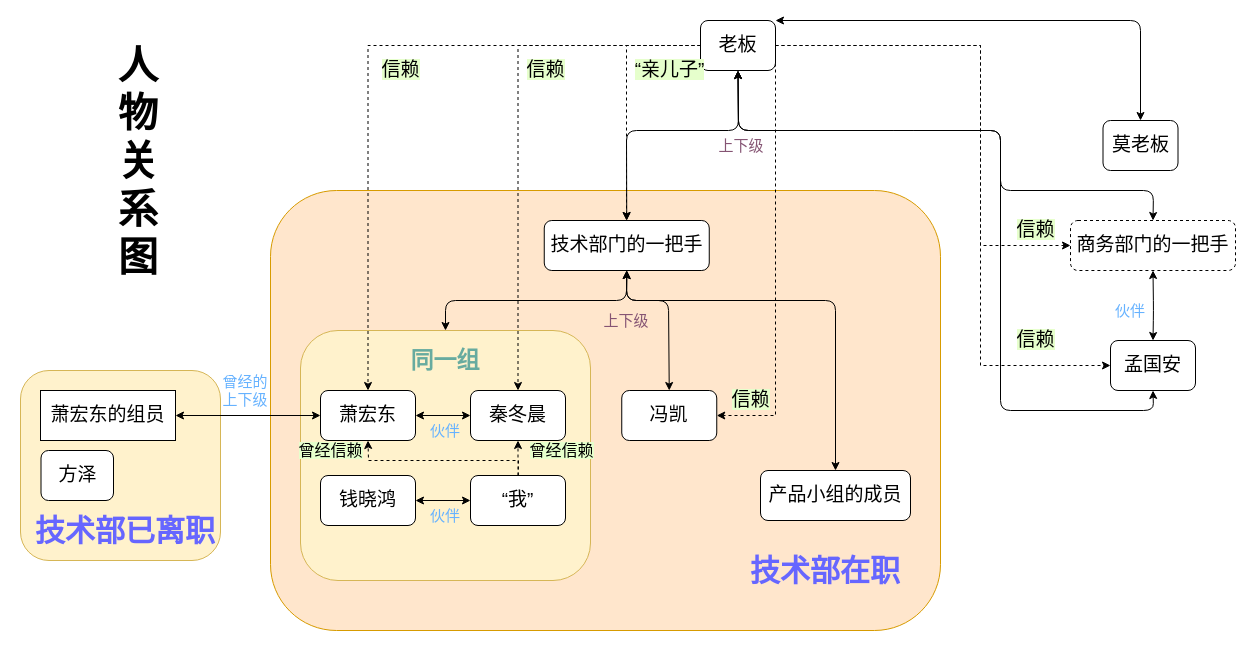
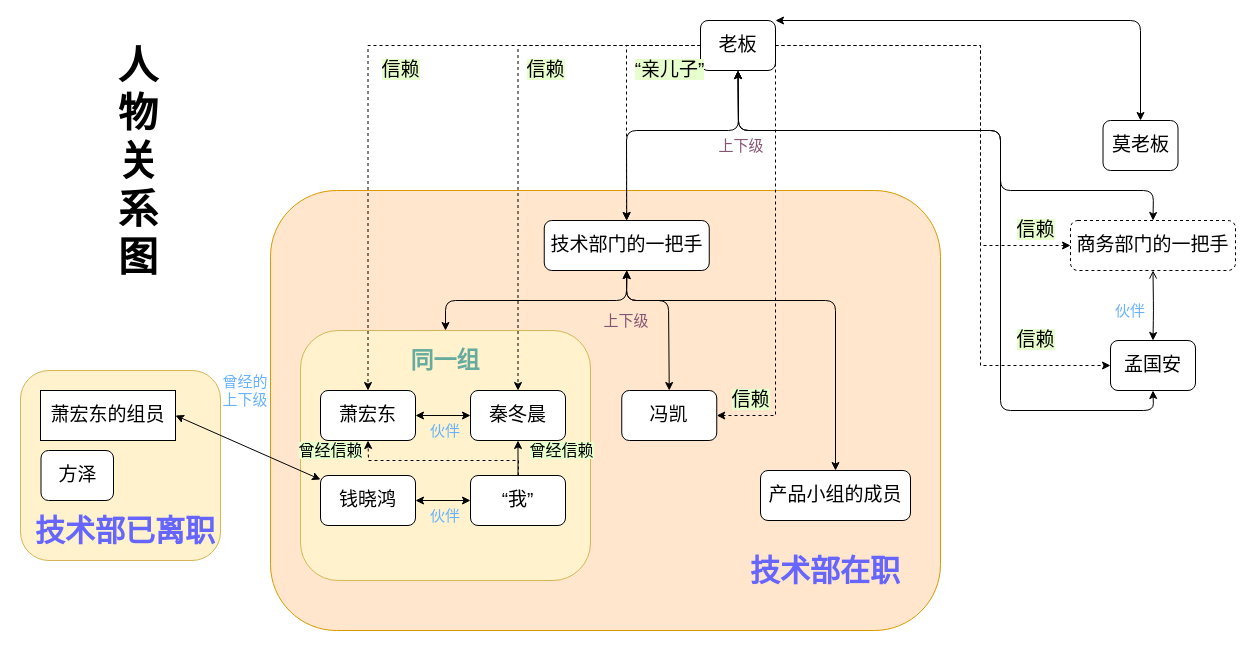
  <mxCell id="0" />
  <mxCell id="1" parent="0" />
  <mxCell id="2" value="" style="rounded=1;whiteSpace=wrap;html=1;fillColor=#fff2cc;strokeColor=#d6b656;" vertex="1" parent="1"><mxGeometry x="20" y="370" width="200" height="190" as="geometry" /></mxCell>
  <mxCell id="3" value="" style="rounded=1;whiteSpace=wrap;html=1;fillColor=#ffe6cc;strokeColor=#d79b00;" vertex="1" parent="1"><mxGeometry x="270" y="190" width="670" height="440" as="geometry" /></mxCell>
  <mxCell id="4" value="" style="rounded=1;whiteSpace=wrap;html=1;fillColor=#fff2cc;strokeColor=#d6b656;" vertex="1" parent="1"><mxGeometry x="300" y="330" width="290" height="250" as="geometry" /></mxCell>
  <mxCell id="5" value="&lt;font style=&quot;font-size: 19px&quot;&gt;技术部门的一把手&lt;/font&gt;" style="rounded=1;whiteSpace=wrap;html=1;" vertex="1" parent="1"><mxGeometry x="543.75" y="220" width="165" height="50" as="geometry" /></mxCell>
  <mxCell id="6" value="&lt;font style=&quot;font-size: 19px&quot;&gt;萧宏东&lt;/font&gt;" style="rounded=1;whiteSpace=wrap;html=1;" vertex="1" parent="1"><mxGeometry x="320" y="390" width="95" height="50" as="geometry" /></mxCell>
  <mxCell id="7" value="&lt;font style=&quot;font-size: 19px&quot;&gt;秦冬晨&lt;/font&gt;" style="rounded=1;whiteSpace=wrap;html=1;" vertex="1" parent="1"><mxGeometry x="470" y="390" width="95" height="50" as="geometry" /></mxCell>
  <mxCell id="8" value="" style="endArrow=classic;startArrow=classic;html=1;exitX=0;exitY=0.5;exitDx=0;exitDy=0;entryX=1;entryY=0.5;entryDx=0;entryDy=0;" edge="1" parent="1" source="7" target="6"><mxGeometry width="50" height="50" relative="1" as="geometry"><mxPoint x="840" y="800" as="sourcePoint" /><mxPoint x="880" y="740" as="targetPoint" /></mxGeometry></mxCell>
  <mxCell id="9" value="&lt;font style=&quot;font-size: 15px&quot; color=&quot;#66b2ff&quot;&gt;伙伴&lt;/font&gt;" style="text;html=1;strokeColor=none;fillColor=none;align=center;verticalAlign=middle;whiteSpace=wrap;rounded=0;" vertex="1" parent="1"><mxGeometry x="425" y="420" width="40" height="20" as="geometry" /></mxCell>
  <mxCell id="10" value="&lt;span style=&quot;font-size: 19px&quot;&gt;冯凯&lt;/span&gt;" style="rounded=1;whiteSpace=wrap;html=1;" vertex="1" parent="1"><mxGeometry x="621.25" y="390" width="95" height="50" as="geometry" /></mxCell>
  <mxCell id="11" value="&lt;span style=&quot;font-size: 19px&quot;&gt;萧宏东的组员&lt;/span&gt;" style="whiteSpace=wrap;html=1;rounded=0;" vertex="1" parent="1"><mxGeometry x="40" y="390" width="135" height="50" as="geometry" /></mxCell>
  <mxCell id="12" value="&lt;font color=&quot;#66b2ff&quot;&gt;&lt;span style=&quot;font-size: 15px&quot;&gt;曾经的上下级&lt;/span&gt;&lt;/font&gt;" style="text;html=1;strokeColor=none;fillColor=none;align=center;verticalAlign=middle;whiteSpace=wrap;rounded=0;" vertex="1" parent="1"><mxGeometry x="220" y="380" width="50" height="20" as="geometry" /></mxCell>
- <mxCell id="13" value="" style="endArrow=classic;startArrow=classic;html=1;exitX=1;exitY=0.5;exitDx=0;exitDy=0;entryX=0;entryY=0.5;entryDx=0;entryDy=0;" edge="1" parent="1" source="11" target="6"><mxGeometry width="50" height="50" relative="1" as="geometry"><mxPoint x="840" y="790" as="sourcePoint" /><mxPoint x="890" y="740" as="targetPoint" /></mxGeometry></mxCell>
+ <mxCell id="13" value="" style="endArrow=classic;startArrow=classic;html=1;exitX=1;exitY=0.5;exitDx=0;exitDy=0;" edge="1" parent="1" source="11" target="33"><mxGeometry width="50" height="50" relative="1" as="geometry"><mxPoint x="840" y="790" as="sourcePoint" /><mxPoint x="890" y="740" as="targetPoint" /></mxGeometry></mxCell>
  <mxCell id="14" value="&lt;font size=&quot;1&quot; color=&quot;#67ab9f&quot;&gt;&lt;b style=&quot;font-size: 23px&quot;&gt;同一组&lt;/b&gt;&lt;/font&gt;" style="text;html=1;strokeColor=none;fillColor=none;align=center;verticalAlign=middle;whiteSpace=wrap;rounded=0;" vertex="1" parent="1"><mxGeometry x="346.25" y="350" width="197.5" height="20" as="geometry" /></mxCell>
  <mxCell id="15" value="" style="endArrow=classic;startArrow=classic;html=1;entryX=0.5;entryY=1;entryDx=0;entryDy=0;exitX=0.5;exitY=0;exitDx=0;exitDy=0;" edge="1" parent="1" source="4" target="5"><mxGeometry width="50" height="50" relative="1" as="geometry"><mxPoint x="840" y="740" as="sourcePoint" /><mxPoint x="890" y="690" as="targetPoint" /><Array as="points"><mxPoint x="445" y="300" /><mxPoint x="626" y="300" /></Array></mxGeometry></mxCell>
  <mxCell id="16" value="&lt;span style=&quot;font-size: 15px&quot;&gt;&lt;font color=&quot;#855473&quot;&gt;上下级&lt;/font&gt;&lt;/span&gt;" style="text;html=1;strokeColor=none;fillColor=none;align=center;verticalAlign=middle;whiteSpace=wrap;rounded=0;" vertex="1" parent="1"><mxGeometry x="601.25" y="310" width="50" height="20" as="geometry" /></mxCell>
  <mxCell id="17" value="" style="endArrow=classic;startArrow=classic;html=1;entryX=0.5;entryY=1;entryDx=0;entryDy=0;exitX=0.5;exitY=0;exitDx=0;exitDy=0;" edge="1" parent="1" source="10" target="5"><mxGeometry width="50" height="50" relative="1" as="geometry"><mxPoint x="650" y="360" as="sourcePoint" /><mxPoint x="650" y="300" as="targetPoint" /><Array as="points"><mxPoint x="668" y="300" /><mxPoint x="626" y="300" /></Array></mxGeometry></mxCell>
  <mxCell id="18" value="&lt;span style=&quot;font-size: 19px&quot;&gt;产品小组的成员&lt;/span&gt;" style="rounded=1;whiteSpace=wrap;html=1;" vertex="1" parent="1"><mxGeometry x="760" y="470" width="150" height="50" as="geometry" /></mxCell>
  <mxCell id="19" value="" style="endArrow=classic;startArrow=classic;html=1;exitX=0.5;exitY=0;exitDx=0;exitDy=0;entryX=0.5;entryY=1;entryDx=0;entryDy=0;" edge="1" parent="1" source="18" target="5"><mxGeometry width="50" height="50" relative="1" as="geometry"><mxPoint x="800" y="340" as="sourcePoint" /><mxPoint x="600" y="230" as="targetPoint" /><Array as="points"><mxPoint x="835" y="300" /><mxPoint x="626" y="300" /></Array></mxGeometry></mxCell>
  <mxCell id="20" value="&lt;span style=&quot;font-size: 19px&quot;&gt;方泽&lt;/span&gt;" style="rounded=1;whiteSpace=wrap;html=1;" vertex="1" parent="1"><mxGeometry x="40.5" y="450" width="72.5" height="50" as="geometry" /></mxCell>
  <mxCell id="21" value="&lt;b&gt;&lt;font style=&quot;font-size: 30px&quot; color=&quot;#6666ff&quot;&gt;技术部在职&lt;/font&gt;&lt;/b&gt;" style="text;html=1;strokeColor=none;fillColor=none;align=center;verticalAlign=middle;whiteSpace=wrap;rounded=0;" vertex="1" parent="1"><mxGeometry x="740" y="560" width="170" height="20" as="geometry" /></mxCell>
  <mxCell id="22" value="&lt;b&gt;&lt;font style=&quot;font-size: 30px&quot; color=&quot;#6666ff&quot;&gt;技术部已离职&lt;/font&gt;&lt;/b&gt;" style="text;html=1;strokeColor=none;fillColor=none;align=center;verticalAlign=middle;whiteSpace=wrap;rounded=0;" vertex="1" parent="1"><mxGeometry x="30" y="520" width="190" height="20" as="geometry" /></mxCell>
  <mxCell id="23" value="&lt;font style=&quot;font-size: 19px&quot;&gt;商务部门的一把手&lt;/font&gt;" style="rounded=1;whiteSpace=wrap;html=1;dashed=1;" vertex="1" parent="1"><mxGeometry x="1070" y="220" width="165" height="50" as="geometry" /></mxCell>
  <mxCell id="24" value="&lt;font style=&quot;font-size: 19px&quot;&gt;孟国安&lt;/font&gt;" style="rounded=1;whiteSpace=wrap;html=1;" vertex="1" parent="1"><mxGeometry x="1110" y="340" width="85" height="50" as="geometry" /></mxCell>
  <mxCell id="25" style="edgeStyle=orthogonalEdgeStyle;rounded=0;orthogonalLoop=1;jettySize=auto;html=1;dashed=1;" edge="1" parent="1" source="31" target="5"><mxGeometry relative="1" as="geometry"><Array as="points"><mxPoint x="626" y="45" /></Array></mxGeometry></mxCell>
  <mxCell id="26" style="edgeStyle=orthogonalEdgeStyle;rounded=0;orthogonalLoop=1;jettySize=auto;html=1;entryX=0.5;entryY=0;entryDx=0;entryDy=0;dashed=1;" edge="1" parent="1" source="31" target="6"><mxGeometry relative="1" as="geometry" /></mxCell>
  <mxCell id="27" style="edgeStyle=orthogonalEdgeStyle;rounded=0;orthogonalLoop=1;jettySize=auto;html=1;dashed=1;" edge="1" parent="1" source="31" target="7"><mxGeometry relative="1" as="geometry" /></mxCell>
  <mxCell id="28" style="edgeStyle=orthogonalEdgeStyle;rounded=0;orthogonalLoop=1;jettySize=auto;html=1;entryX=0;entryY=0.5;entryDx=0;entryDy=0;dashed=1;" edge="1" parent="1" source="31" target="23"><mxGeometry relative="1" as="geometry"><Array as="points"><mxPoint x="980" y="45" /><mxPoint x="980" y="245" /></Array></mxGeometry></mxCell>
  <mxCell id="29" style="edgeStyle=none;rounded=0;orthogonalLoop=1;jettySize=auto;html=1;entryX=0;entryY=0.5;entryDx=0;entryDy=0;dashed=1;exitX=1;exitY=0.5;exitDx=0;exitDy=0;" edge="1" parent="1" source="31" target="24"><mxGeometry relative="1" as="geometry"><Array as="points"><mxPoint x="980" y="45" /><mxPoint x="980" y="365" /></Array></mxGeometry></mxCell>
  <mxCell id="30" style="edgeStyle=none;rounded=0;orthogonalLoop=1;jettySize=auto;html=1;entryX=1;entryY=0.5;entryDx=0;entryDy=0;dashed=1;exitX=1;exitY=0.5;exitDx=0;exitDy=0;" edge="1" parent="1" source="31" target="10"><mxGeometry relative="1" as="geometry"><Array as="points"><mxPoint x="775" y="415" /></Array></mxGeometry></mxCell>
  <mxCell id="31" value="&lt;font style=&quot;font-size: 19px&quot;&gt;老板&lt;/font&gt;" style="rounded=1;whiteSpace=wrap;html=1;" vertex="1" parent="1"><mxGeometry x="700" y="20" width="75" height="50" as="geometry" /></mxCell>
  <mxCell id="32" value="&lt;font style=&quot;font-size: 19px&quot;&gt;莫老板&lt;/font&gt;" style="rounded=1;whiteSpace=wrap;html=1;" vertex="1" parent="1"><mxGeometry x="1102.5" y="120" width="75" height="50" as="geometry" /></mxCell>
  <mxCell id="33" value="&lt;font style=&quot;font-size: 19px&quot;&gt;钱晓鸿&lt;/font&gt;" style="rounded=1;whiteSpace=wrap;html=1;" vertex="1" parent="1"><mxGeometry x="320" y="475" width="95" height="50" as="geometry" /></mxCell>
- <mxCell id="34" style="edgeStyle=none;rounded=0;orthogonalLoop=1;jettySize=auto;html=1;entryX=0.5;entryY=1;entryDx=0;entryDy=0;dashed=1;" edge="1" parent="1" source="36" target="7"><mxGeometry relative="1" as="geometry" /></mxCell>
+ <mxCell id="34" style="edgeStyle=none;rounded=0;orthogonalLoop=1;jettySize=auto;html=1;entryX=0.5;entryY=1;entryDx=0;entryDy=0;dashed=0;" edge="1" parent="1" source="36" target="7"><mxGeometry relative="1" as="geometry" /></mxCell>
  <mxCell id="35" style="edgeStyle=none;rounded=0;orthogonalLoop=1;jettySize=auto;html=1;entryX=0.5;entryY=1;entryDx=0;entryDy=0;dashed=1;" edge="1" parent="1" source="36" target="6"><mxGeometry relative="1" as="geometry"><Array as="points"><mxPoint x="518" y="460" /><mxPoint x="368" y="460" /></Array></mxGeometry></mxCell>
  <mxCell id="36" value="&lt;span style=&quot;font-size: 19px&quot;&gt;“我”&lt;/span&gt;" style="rounded=1;whiteSpace=wrap;html=1;" vertex="1" parent="1"><mxGeometry x="470" y="475" width="95" height="50" as="geometry" /></mxCell>
  <mxCell id="37" value="" style="endArrow=classic;startArrow=classic;html=1;exitX=0;exitY=0.5;exitDx=0;exitDy=0;entryX=1;entryY=0.5;entryDx=0;entryDy=0;" edge="1" parent="1" source="36" target="33"><mxGeometry width="50" height="50" relative="1" as="geometry"><mxPoint x="840" y="885" as="sourcePoint" /><mxPoint x="880" y="825" as="targetPoint" /></mxGeometry></mxCell>
  <mxCell id="38" value="&lt;font style=&quot;font-size: 15px&quot; color=&quot;#66b2ff&quot;&gt;伙伴&lt;/font&gt;" style="text;html=1;strokeColor=none;fillColor=none;align=center;verticalAlign=middle;whiteSpace=wrap;rounded=0;" vertex="1" parent="1"><mxGeometry x="425" y="505" width="40" height="20" as="geometry" /></mxCell>
  <mxCell id="39" value="&lt;font style=&quot;font-size: 19px ; background-color: rgb(230 , 255 , 204)&quot;&gt;信赖&lt;/font&gt;" style="text;html=1;align=center;verticalAlign=middle;resizable=0;points=[];autosize=1;strokeColor=none;" vertex="1" parent="1"><mxGeometry x="725" y="390" width="50" height="20" as="geometry" /></mxCell>
  <mxCell id="40" value="&lt;font style=&quot;font-size: 19px ; background-color: rgb(230 , 255 , 204)&quot;&gt;“亲儿子”&lt;/font&gt;" style="text;html=1;align=center;verticalAlign=middle;resizable=0;points=[];autosize=1;strokeColor=none;" vertex="1" parent="1"><mxGeometry x="628.75" y="60" width="80" height="20" as="geometry" /></mxCell>
  <mxCell id="41" value="&lt;font style=&quot;font-size: 19px ; background-color: rgb(230 , 255 , 204)&quot;&gt;信赖&lt;/font&gt;" style="text;html=1;align=center;verticalAlign=middle;resizable=0;points=[];autosize=1;strokeColor=none;" vertex="1" parent="1"><mxGeometry x="520" y="60" width="50" height="20" as="geometry" /></mxCell>
  <mxCell id="42" value="&lt;font style=&quot;font-size: 19px ; background-color: rgb(230 , 255 , 204)&quot;&gt;信赖&lt;/font&gt;" style="text;html=1;align=center;verticalAlign=middle;resizable=0;points=[];autosize=1;strokeColor=none;" vertex="1" parent="1"><mxGeometry x="375" y="60" width="50" height="20" as="geometry" /></mxCell>
  <mxCell id="43" value="&lt;font style=&quot;font-size: 19px ; background-color: rgb(230 , 255 , 204)&quot;&gt;信赖&lt;/font&gt;" style="text;html=1;align=center;verticalAlign=middle;resizable=0;points=[];autosize=1;strokeColor=none;" vertex="1" parent="1"><mxGeometry x="1010" y="330" width="50" height="20" as="geometry" /></mxCell>
  <mxCell id="44" value="&lt;font style=&quot;font-size: 19px ; background-color: rgb(230 , 255 , 204)&quot;&gt;信赖&lt;/font&gt;" style="text;html=1;align=center;verticalAlign=middle;resizable=0;points=[];autosize=1;strokeColor=none;" vertex="1" parent="1"><mxGeometry x="1010" y="220" width="50" height="20" as="geometry" /></mxCell>
- <mxCell id="45" value="" style="endArrow=classic;startArrow=classic;html=1;entryX=0.5;entryY=1;entryDx=0;entryDy=0;exitX=0.5;exitY=0;exitDx=0;exitDy=0;" edge="1" parent="1" source="24" target="23"><mxGeometry width="50" height="50" relative="1" as="geometry"><mxPoint x="830" y="660" as="sourcePoint" /><mxPoint x="880" y="610" as="targetPoint" /><Array as="points"><mxPoint x="1153" y="310" /></Array></mxGeometry></mxCell>
+ <mxCell id="45" value="" style="endArrow=open;startArrow=classic;html=1;entryX=0.5;entryY=1;entryDx=0;entryDy=0;exitX=0.5;exitY=0;exitDx=0;exitDy=0;" edge="1" parent="1" source="24" target="23"><mxGeometry width="50" height="50" relative="1" as="geometry"><mxPoint x="830" y="660" as="sourcePoint" /><mxPoint x="880" y="610" as="targetPoint" /><Array as="points"><mxPoint x="1153" y="310" /></Array></mxGeometry></mxCell>
  <mxCell id="46" value="&lt;font style=&quot;font-size: 15px&quot; color=&quot;#66b2ff&quot;&gt;伙伴&lt;/font&gt;" style="text;html=1;strokeColor=none;fillColor=none;align=center;verticalAlign=middle;whiteSpace=wrap;rounded=0;" vertex="1" parent="1"><mxGeometry x="1110" y="300" width="40" height="20" as="geometry" /></mxCell>
  <mxCell id="47" value="&lt;font style=&quot;background-color: rgb(230 , 255 , 204) ; font-size: 16px&quot;&gt;曾经信赖&lt;/font&gt;" style="text;html=1;align=center;verticalAlign=middle;resizable=0;points=[];autosize=1;strokeColor=none;" vertex="1" parent="1"><mxGeometry x="521.25" y="440" width="80" height="20" as="geometry" /></mxCell>
  <mxCell id="48" value="&lt;font style=&quot;background-color: rgb(230 , 255 , 204) ; font-size: 16px&quot;&gt;曾经信赖&lt;/font&gt;" style="text;html=1;align=center;verticalAlign=middle;resizable=0;points=[];autosize=1;strokeColor=none;" vertex="1" parent="1"><mxGeometry x="290" y="440" width="80" height="20" as="geometry" /></mxCell>
  <mxCell id="49" value="" style="endArrow=classic;startArrow=classic;html=1;entryX=0.5;entryY=1;entryDx=0;entryDy=0;exitX=0.5;exitY=0;exitDx=0;exitDy=0;" edge="1" parent="1" source="23" target="31"><mxGeometry width="50" height="50" relative="1" as="geometry"><mxPoint x="830" y="660" as="sourcePoint" /><mxPoint x="880" y="610" as="targetPoint" /><Array as="points"><mxPoint x="1153" y="190" /><mxPoint x="1000" y="190" /><mxPoint x="1000" y="130" /><mxPoint x="903" y="130" /><mxPoint x="738" y="130" /></Array></mxGeometry></mxCell>
  <mxCell id="50" value="&lt;span style=&quot;font-size: 15px&quot;&gt;&lt;font color=&quot;#855473&quot;&gt;上下级&lt;/font&gt;&lt;/span&gt;" style="text;html=1;strokeColor=none;fillColor=none;align=center;verticalAlign=middle;whiteSpace=wrap;rounded=0;" vertex="1" parent="1"><mxGeometry x="716.25" y="135" width="50" height="20" as="geometry" /></mxCell>
  <mxCell id="51" value="" style="endArrow=classic;startArrow=classic;html=1;entryX=1;entryY=0;entryDx=0;entryDy=0;exitX=0.5;exitY=0;exitDx=0;exitDy=0;" edge="1" parent="1" source="32" target="31"><mxGeometry width="50" height="50" relative="1" as="geometry"><mxPoint x="830" y="660" as="sourcePoint" /><mxPoint x="880" y="610" as="targetPoint" /><Array as="points"><mxPoint x="1140" y="20" /></Array></mxGeometry></mxCell>
  <mxCell id="52" value="" style="endArrow=classic;startArrow=classic;html=1;entryX=0.5;entryY=1;entryDx=0;entryDy=0;exitX=0.5;exitY=0;exitDx=0;exitDy=0;" edge="1" parent="1" source="5" target="31"><mxGeometry width="50" height="50" relative="1" as="geometry"><mxPoint x="830" y="660" as="sourcePoint" /><mxPoint x="880" y="610" as="targetPoint" /><Array as="points"><mxPoint x="626" y="130" /><mxPoint x="738" y="130" /></Array></mxGeometry></mxCell>
  <mxCell id="53" value="" style="endArrow=classic;startArrow=classic;html=1;exitX=0.5;exitY=1;exitDx=0;exitDy=0;entryX=0.5;entryY=1;entryDx=0;entryDy=0;" edge="1" parent="1" source="24" target="31"><mxGeometry width="50" height="50" relative="1" as="geometry"><mxPoint x="830" y="660" as="sourcePoint" /><mxPoint x="930" y="120" as="targetPoint" /><Array as="points"><mxPoint x="1153" y="410" /><mxPoint x="1000" y="410" /><mxPoint x="1000" y="130" /><mxPoint x="903" y="130" /><mxPoint x="738" y="130" /></Array></mxGeometry></mxCell>
  <mxCell id="54" value="&lt;font style=&quot;font-size: 40px&quot;&gt;&lt;b style=&quot;background-color: rgb(255 , 255 , 255)&quot;&gt;人物关系图&lt;/b&gt;&lt;/font&gt;" style="text;html=1;strokeColor=none;fillColor=none;align=center;verticalAlign=middle;whiteSpace=wrap;rounded=0;" vertex="1" parent="1"><mxGeometry x="113" y="150" width="50" height="20" as="geometry" /></mxCell>
